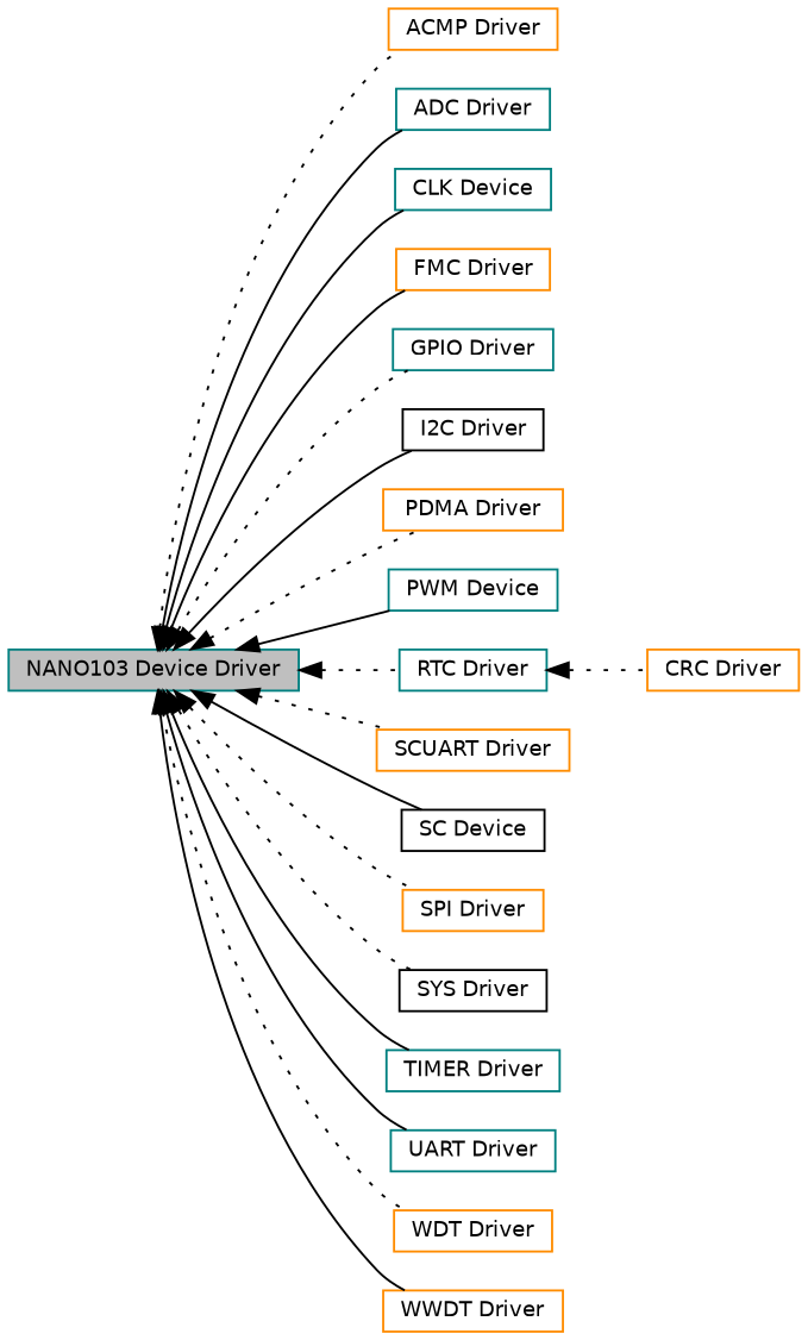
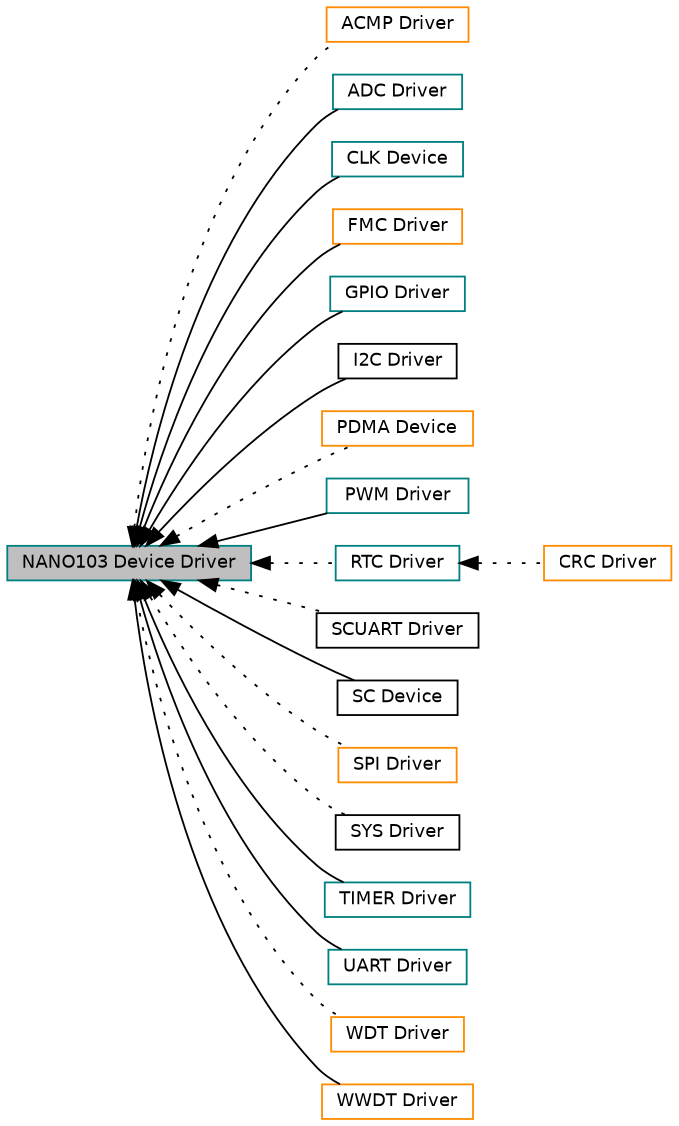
  digraph {
    rankdir=LR
    node [color=teal fillcolor=white fontname=Helvetica fontsize=10 shape=box style=filled]
    edge [dir=back fontname=Helvetica fontsize=10 labelfontname=Helvetica labelfontsize=10 shape=plaintext style=solid]
    n1 [color=darkorange height=0.2 label="ACMP Driver" width=0.4]
    n2 [height=0.2 label="ADC Driver" width=0.4]
    n3 [height=0.2 label="CLK Device" width=0.4]
    n4 [color=darkorange height=0.2 label="CRC Driver" width=0.4]
    n5 [fillcolor=grey75 fontcolor=black height=0.2 label="NANO103 Device Driver" width=0.4]
    n6 [color=darkorange height=0.2 label="FMC Driver" width=0.4]
    n7 [height=0.2 label="GPIO Driver" width=0.4]
    n8 [color=black height=0.2 label="I2C Driver" width=0.4]
-   n9 [color=darkorange height=0.2 label="PDMA Driver" width=0.4]
-   n10 [height=0.2 label="PWM Device" width=0.4]
+   n9 [color=darkorange height=0.2 label="PDMA Device" width=0.4]
+   n10 [height=0.2 label="PWM Driver" width=0.4]
    n11 [height=0.2 label="RTC Driver" width=0.4]
-   n12 [color=darkorange height=0.2 label="SCUART Driver" width=0.4]
+   n12 [color=black height=0.2 label="SCUART Driver" width=0.4]
    n13 [color=black height=0.2 label="SC Device" width=0.4]
    n14 [color=darkorange height=0.2 label="SPI Driver" width=0.4]
    n15 [color=black height=0.2 label="SYS Driver" width=0.4]
    n16 [height=0.2 label="TIMER Driver" width=0.4]
    n17 [height=0.2 label="UART Driver" width=0.4]
    n18 [color=darkorange height=0.2 label="WDT Driver" width=0.4]
    n19 [color=darkorange height=0.2 label="WWDT Driver" width=0.4]
    n5 -> n1 [style=dotted]
    n5 -> n2
    n5 -> n3
    n5 -> n6
-   n5 -> n7 [style=dotted]
+   n5 -> n7
    n5 -> n8
    n5 -> n9 [style=dotted]
    n5 -> n10
    n5 -> n11 [style=dotted]
    n5 -> n12 [style=dotted]
    n5 -> n13
    n5 -> n14 [style=dotted]
    n5 -> n15 [style=dotted]
    n5 -> n16
    n5 -> n17
    n5 -> n18 [style=dotted]
    n5 -> n19
    n11 -> n4 [style=dotted]
  }
